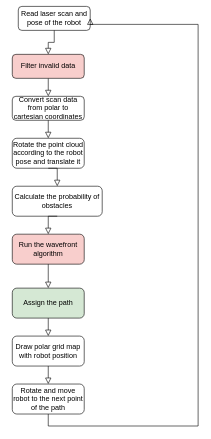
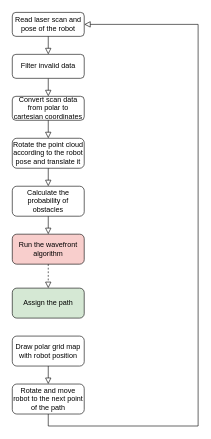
  <mxCell id="0" />
  <mxCell id="1" parent="0" />
- <mxCell id="2" value="Read laser scan and pose of the robot" style="rounded=1;whiteSpace=wrap;html=1;fontSize=12;glass=0;strokeWidth=1;shadow=0;" parent="1" vertex="1"><mxGeometry x="30" y="10" width="120" height="40" as="geometry" /></mxCell>
+ <mxCell id="2" value="Read laser scan and pose of the robot" style="rounded=1;whiteSpace=wrap;html=1;fontSize=12;glass=0;strokeWidth=1;shadow=0;" parent="1" vertex="1"><mxGeometry x="20" y="20" width="120" height="40" as="geometry" /></mxCell>
  <mxCell id="3" value="Convert scan data from polar to cartesian coordinates" style="rounded=1;whiteSpace=wrap;html=1;fontSize=12;glass=0;strokeWidth=1;shadow=0;" vertex="1" parent="1"><mxGeometry x="20" y="160" width="120" height="40" as="geometry" /></mxCell>
  <mxCell id="4" value="" style="rounded=0;html=1;jettySize=auto;orthogonalLoop=1;fontSize=11;endArrow=block;endFill=0;endSize=8;strokeWidth=1;shadow=0;labelBackgroundColor=none;edgeStyle=orthogonalEdgeStyle;exitX=0.5;exitY=1;exitDx=0;exitDy=0;entryX=0.5;entryY=0;entryDx=0;entryDy=0;" edge="1" parent="1" source="6" target="3"><mxGeometry relative="1" as="geometry"><mxPoint x="50" y="190" as="sourcePoint" /><mxPoint x="170" y="140" as="targetPoint" /><Array as="points" /></mxGeometry></mxCell>
  <mxCell id="5" value="" style="rounded=0;html=1;jettySize=auto;orthogonalLoop=1;fontSize=11;endArrow=block;endFill=0;endSize=8;strokeWidth=1;shadow=0;labelBackgroundColor=none;edgeStyle=orthogonalEdgeStyle;exitX=0.5;exitY=1;exitDx=0;exitDy=0;entryX=0.5;entryY=0;entryDx=0;entryDy=0;" edge="1" parent="1" source="2" target="6"><mxGeometry relative="1" as="geometry"><mxPoint x="30" y="100" as="sourcePoint" /><mxPoint x="90" y="110" as="targetPoint" /></mxGeometry></mxCell>
- <mxCell id="6" value="Filter invalid data" style="rounded=1;whiteSpace=wrap;html=1;fontSize=12;glass=0;strokeWidth=1;shadow=0;fillColor=#f8cecc;" vertex="1" parent="1"><mxGeometry x="20" y="90" width="120" height="40" as="geometry" /></mxCell>
+ <mxCell id="6" value="Filter invalid data" style="rounded=1;whiteSpace=wrap;html=1;fontSize=12;glass=0;strokeWidth=1;shadow=0;" vertex="1" parent="1"><mxGeometry x="20" y="90" width="120" height="40" as="geometry" /></mxCell>
  <mxCell id="7" value="Rotate the point cloud according to the robot pose and translate it" style="rounded=1;whiteSpace=wrap;html=1;fontSize=12;glass=0;strokeWidth=1;shadow=0;" vertex="1" parent="1"><mxGeometry x="20" y="230" width="120" height="50" as="geometry" /></mxCell>
  <mxCell id="8" value="" style="rounded=0;html=1;jettySize=auto;orthogonalLoop=1;fontSize=11;endArrow=block;endFill=0;endSize=8;strokeWidth=1;shadow=0;labelBackgroundColor=none;edgeStyle=orthogonalEdgeStyle;exitX=0.5;exitY=1;exitDx=0;exitDy=0;entryX=0.5;entryY=0;entryDx=0;entryDy=0;" edge="1" parent="1" source="3" target="7"><mxGeometry relative="1" as="geometry"><mxPoint x="70" y="270" as="sourcePoint" /><mxPoint x="80" y="310" as="targetPoint" /><Array as="points" /></mxGeometry></mxCell>
- <mxCell id="9" value="Calculate the probability of obstacles" style="rounded=1;whiteSpace=wrap;html=1;fontSize=12;glass=0;strokeWidth=1;shadow=0;" vertex="1" parent="1"><mxGeometry x="20" y="310" width="150" height="50" as="geometry" /></mxCell>
+ <mxCell id="9" value="Calculate the probability of obstacles" style="rounded=1;whiteSpace=wrap;html=1;fontSize=12;glass=0;strokeWidth=1;shadow=0;" vertex="1" parent="1"><mxGeometry x="20" y="310" width="120" height="50" as="geometry" /></mxCell>
  <mxCell id="10" value="" style="rounded=0;html=1;jettySize=auto;orthogonalLoop=1;fontSize=11;endArrow=block;endFill=0;endSize=8;strokeWidth=1;shadow=0;labelBackgroundColor=none;edgeStyle=orthogonalEdgeStyle;exitX=0.5;exitY=1;exitDx=0;exitDy=0;entryX=0.5;entryY=0;entryDx=0;entryDy=0;" edge="1" parent="1" source="7" target="9"><mxGeometry relative="1" as="geometry"><mxPoint x="110" y="370" as="sourcePoint" /><mxPoint x="80" y="405" as="targetPoint" /><Array as="points" /></mxGeometry></mxCell>
  <mxCell id="11" value="Draw polar grid map with robot position" style="rounded=1;whiteSpace=wrap;html=1;fontSize=12;glass=0;strokeWidth=1;shadow=0;" vertex="1" parent="1"><mxGeometry x="20" y="560" width="120" height="50" as="geometry" /></mxCell>
- <mxCell id="12" value="" style="rounded=0;html=1;jettySize=auto;orthogonalLoop=1;fontSize=11;endArrow=block;endFill=0;endSize=8;strokeWidth=1;shadow=0;labelBackgroundColor=none;edgeStyle=orthogonalEdgeStyle;exitX=0.5;exitY=1;exitDx=0;exitDy=0;entryX=0.5;entryY=0;entryDx=0;entryDy=0;" edge="1" parent="1" source="15" target="11"><mxGeometry relative="1" as="geometry"><mxPoint x="80" y="635" as="sourcePoint" /><mxPoint x="80" y="680" as="targetPoint" /><Array as="points" /></mxGeometry></mxCell>
  <mxCell id="13" value="Run the wavefront algorithm" style="rounded=1;whiteSpace=wrap;html=1;fontSize=12;glass=0;strokeWidth=1;shadow=0;fillColor=#f8cecc;" vertex="1" parent="1"><mxGeometry x="20" y="390" width="120" height="50" as="geometry" /></mxCell>
  <mxCell id="14" value="" style="rounded=0;html=1;jettySize=auto;orthogonalLoop=1;fontSize=11;endArrow=block;endFill=0;endSize=8;strokeWidth=1;shadow=0;labelBackgroundColor=none;edgeStyle=orthogonalEdgeStyle;exitX=0.5;exitY=1;exitDx=0;exitDy=0;entryX=0.5;entryY=0;entryDx=0;entryDy=0;" edge="1" parent="1" source="9" target="13"><mxGeometry relative="1" as="geometry"><mxPoint x="80" y="455" as="sourcePoint" /><mxPoint x="80" y="495" as="targetPoint" /><Array as="points" /></mxGeometry></mxCell>
  <mxCell id="15" value="Assign the path" style="rounded=1;whiteSpace=wrap;html=1;fontSize=12;glass=0;strokeWidth=1;shadow=0;fillColor=#d5e8d4;" vertex="1" parent="1"><mxGeometry x="20" y="480" width="120" height="50" as="geometry" /></mxCell>
- <mxCell id="16" value="" style="rounded=0;html=1;jettySize=auto;orthogonalLoop=1;fontSize=11;endArrow=block;endFill=0;endSize=8;strokeWidth=1;shadow=0;labelBackgroundColor=none;edgeStyle=orthogonalEdgeStyle;exitX=0.5;exitY=1;exitDx=0;exitDy=0;entryX=0.5;entryY=0;entryDx=0;entryDy=0;" edge="1" parent="1" source="13" target="15"><mxGeometry relative="1" as="geometry"><mxPoint x="80" y="545" as="sourcePoint" /><mxPoint x="80" y="585" as="targetPoint" /><Array as="points" /></mxGeometry></mxCell>
+ <mxCell id="16" value="" style="rounded=0;html=1;jettySize=auto;orthogonalLoop=1;fontSize=11;endArrow=block;endFill=0;endSize=8;strokeWidth=1;shadow=0;labelBackgroundColor=none;edgeStyle=orthogonalEdgeStyle;exitX=0.5;exitY=1;exitDx=0;exitDy=0;entryX=0.5;entryY=0;entryDx=0;entryDy=0;dashed=1;" edge="1" parent="1" source="13" target="15"><mxGeometry relative="1" as="geometry"><mxPoint x="80" y="545" as="sourcePoint" /><mxPoint x="80" y="585" as="targetPoint" /><Array as="points" /></mxGeometry></mxCell>
  <mxCell id="17" value="Rotate and move robot to the next point of the path" style="rounded=1;whiteSpace=wrap;html=1;fontSize=12;glass=0;strokeWidth=1;shadow=0;" vertex="1" parent="1"><mxGeometry x="20" y="640" width="120" height="50" as="geometry" /></mxCell>
  <mxCell id="18" value="" style="rounded=0;html=1;jettySize=auto;orthogonalLoop=1;fontSize=11;endArrow=block;endFill=0;endSize=8;strokeWidth=1;shadow=0;labelBackgroundColor=none;edgeStyle=orthogonalEdgeStyle;exitX=0.5;exitY=1;exitDx=0;exitDy=0;entryX=0.5;entryY=0;entryDx=0;entryDy=0;" edge="1" parent="1" source="11" target="17"><mxGeometry relative="1" as="geometry"><mxPoint x="80" y="680" as="sourcePoint" /><mxPoint x="80" y="720" as="targetPoint" /><Array as="points" /></mxGeometry></mxCell>
  <mxCell id="19" value="" style="rounded=0;html=1;jettySize=auto;orthogonalLoop=1;fontSize=11;endArrow=block;endFill=0;endSize=8;strokeWidth=1;shadow=0;labelBackgroundColor=none;edgeStyle=orthogonalEdgeStyle;exitX=0.5;exitY=1;exitDx=0;exitDy=0;entryX=1;entryY=0.5;entryDx=0;entryDy=0;" edge="1" parent="1" source="17" target="2"><mxGeometry relative="1" as="geometry"><mxPoint x="50" y="780" as="sourcePoint" /><mxPoint x="180" y="90" as="targetPoint" /><Array as="points"><mxPoint x="80" y="710" /><mxPoint x="330" y="710" /><mxPoint x="330" y="40" /></Array></mxGeometry></mxCell>
